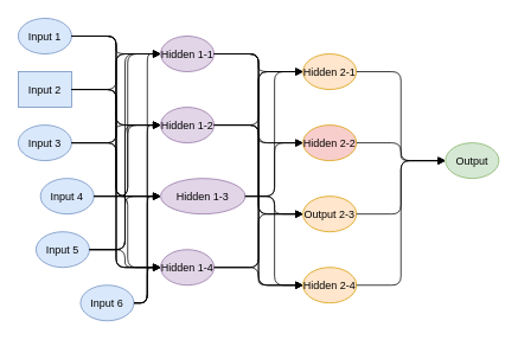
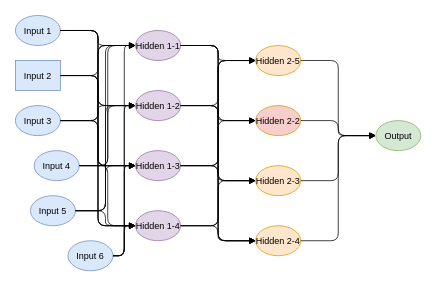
  <mxCell id="0" />
  <mxCell id="1" parent="0" />
  <mxCell id="2" value="Input 1" style="ellipse;fillColor=#dae8fc;strokeColor=#6c8ebf;" parent="1" vertex="1"><mxGeometry x="20" y="20" width="60" height="40" as="geometry" /></mxCell>
  <mxCell id="3" value="Input 2" style="fillColor=#dae8fc;strokeColor=#6c8ebf;rounded=0;" parent="1" vertex="1"><mxGeometry x="20" y="80" width="60" height="40" as="geometry" /></mxCell>
  <mxCell id="4" value="Input 3" style="ellipse;fillColor=#dae8fc;strokeColor=#6c8ebf;" parent="1" vertex="1"><mxGeometry x="20" y="140" width="60" height="40" as="geometry" /></mxCell>
  <mxCell id="5" value="Input 4" style="ellipse;fillColor=#dae8fc;strokeColor=#6c8ebf;" parent="1" vertex="1"><mxGeometry x="45" y="200" width="60" height="40" as="geometry" /></mxCell>
  <mxCell id="6" value="Input 5" style="ellipse;fillColor=#dae8fc;strokeColor=#6c8ebf;" parent="1" vertex="1"><mxGeometry x="40" y="260" width="60" height="40" as="geometry" /></mxCell>
  <mxCell id="7" value="Input 6" style="ellipse;fillColor=#dae8fc;strokeColor=#6c8ebf;" parent="1" vertex="1"><mxGeometry x="90" y="320" width="60" height="40" as="geometry" /></mxCell>
  <mxCell id="8" value="Hidden 1-1" style="ellipse;fillColor=#e1d5e7;strokeColor=#9673a6;" parent="1" vertex="1"><mxGeometry x="180" y="40" width="60" height="40" as="geometry" /></mxCell>
  <mxCell id="9" value="Hidden 1-2" style="ellipse;fillColor=#e1d5e7;strokeColor=#9673a6;" parent="1" vertex="1"><mxGeometry x="180" y="120" width="60" height="40" as="geometry" /></mxCell>
- <mxCell id="10" value="Hidden 1-3" style="ellipse;fillColor=#e1d5e7;strokeColor=#9673a6;" parent="1" vertex="1"><mxGeometry x="180" y="200" width="95" height="40" as="geometry" /></mxCell>
+ <mxCell id="10" value="Hidden 1-3" style="ellipse;fillColor=#e1d5e7;strokeColor=#9673a6;" parent="1" vertex="1"><mxGeometry x="180" y="200" width="60" height="40" as="geometry" /></mxCell>
  <mxCell id="11" value="Hidden 1-4" style="ellipse;fillColor=#e1d5e7;strokeColor=#9673a6;" parent="1" vertex="1"><mxGeometry x="180" y="280" width="60" height="40" as="geometry" /></mxCell>
- <mxCell id="12" value="Hidden 2-1" style="ellipse;fillColor=#ffe6cc;strokeColor=#d79b00;" parent="1" vertex="1"><mxGeometry x="340" y="60" width="60" height="40" as="geometry" /></mxCell>
+ <mxCell id="12" value="Hidden 2-5" style="ellipse;fillColor=#ffe6cc;strokeColor=#d79b00;" parent="1" vertex="1"><mxGeometry x="340" y="60" width="60" height="40" as="geometry" /></mxCell>
  <mxCell id="13" value="Hidden 2-2" style="ellipse;fillColor=#f8cecc;strokeColor=#d79b00;" parent="1" vertex="1"><mxGeometry x="340" y="140" width="60" height="40" as="geometry" /></mxCell>
- <mxCell id="14" value="Output 2-3" style="ellipse;fillColor=#ffe6cc;strokeColor=#d79b00;" parent="1" vertex="1"><mxGeometry x="340" y="220" width="60" height="40" as="geometry" /></mxCell>
+ <mxCell id="14" value="Hidden 2-3" style="ellipse;fillColor=#ffe6cc;strokeColor=#d79b00;" parent="1" vertex="1"><mxGeometry x="340" y="220" width="60" height="40" as="geometry" /></mxCell>
  <mxCell id="15" value="Hidden 2-4" style="ellipse;fillColor=#ffe6cc;strokeColor=#d79b00;" parent="1" vertex="1"><mxGeometry x="340" y="300" width="60" height="40" as="geometry" /></mxCell>
  <mxCell id="16" value="Output" style="ellipse;fillColor=#d5e8d4;strokeColor=#82b366;" parent="1" vertex="1"><mxGeometry x="500" y="160" width="60" height="40" as="geometry" /></mxCell>
  <mxCell id="17" style="edgeStyle=elbowEdgeStyle;endArrow=block;" parent="1" source="2" target="8" edge="1"><mxGeometry relative="1" as="geometry" /></mxCell>
  <mxCell id="18" style="edgeStyle=elbowEdgeStyle;endArrow=block;" parent="1" source="2" target="9" edge="1"><mxGeometry relative="1" as="geometry" /></mxCell>
  <mxCell id="19" style="edgeStyle=elbowEdgeStyle;endArrow=block;" parent="1" source="2" target="10" edge="1"><mxGeometry relative="1" as="geometry" /></mxCell>
  <mxCell id="20" style="edgeStyle=elbowEdgeStyle;endArrow=block;" parent="1" target="11" edge="1"><mxGeometry relative="1" as="geometry"><mxPoint x="80" y="40" as="sourcePoint" /></mxGeometry></mxCell>
  <mxCell id="21" style="edgeStyle=elbowEdgeStyle;endArrow=block;" parent="1" source="3" target="8" edge="1"><mxGeometry relative="1" as="geometry" /></mxCell>
  <mxCell id="22" style="edgeStyle=elbowEdgeStyle;endArrow=block;" parent="1" source="3" target="9" edge="1"><mxGeometry relative="1" as="geometry" /></mxCell>
  <mxCell id="23" style="edgeStyle=elbowEdgeStyle;endArrow=block;" parent="1" source="3" target="10" edge="1"><mxGeometry relative="1" as="geometry" /></mxCell>
  <mxCell id="24" style="edgeStyle=elbowEdgeStyle;endArrow=block;" parent="1" source="3" target="11" edge="1"><mxGeometry relative="1" as="geometry" /></mxCell>
  <mxCell id="25" style="edgeStyle=elbowEdgeStyle;endArrow=block;" parent="1" source="4" target="8" edge="1"><mxGeometry relative="1" as="geometry" /></mxCell>
  <mxCell id="26" style="edgeStyle=elbowEdgeStyle;endArrow=block;" parent="1" source="4" target="9" edge="1"><mxGeometry relative="1" as="geometry" /></mxCell>
  <mxCell id="27" style="edgeStyle=elbowEdgeStyle;endArrow=block;" parent="1" source="4" target="10" edge="1"><mxGeometry relative="1" as="geometry" /></mxCell>
  <mxCell id="28" style="edgeStyle=elbowEdgeStyle;endArrow=block;" parent="1" source="4" target="11" edge="1"><mxGeometry relative="1" as="geometry" /></mxCell>
  <mxCell id="29" style="edgeStyle=elbowEdgeStyle;endArrow=block;" parent="1" source="5" target="8" edge="1"><mxGeometry relative="1" as="geometry" /></mxCell>
  <mxCell id="30" style="edgeStyle=elbowEdgeStyle;endArrow=block;" parent="1" source="5" target="9" edge="1"><mxGeometry relative="1" as="geometry" /></mxCell>
  <mxCell id="31" style="edgeStyle=elbowEdgeStyle;endArrow=block;" parent="1" source="5" target="10" edge="1"><mxGeometry relative="1" as="geometry" /></mxCell>
  <mxCell id="32" style="edgeStyle=elbowEdgeStyle;endArrow=block;" parent="1" source="5" target="11" edge="1"><mxGeometry relative="1" as="geometry" /></mxCell>
  <mxCell id="33" style="edgeStyle=elbowEdgeStyle;endArrow=block;" parent="1" source="6" target="8" edge="1"><mxGeometry relative="1" as="geometry" /></mxCell>
  <mxCell id="34" style="edgeStyle=elbowEdgeStyle;endArrow=block;" parent="1" source="6" target="9" edge="1"><mxGeometry relative="1" as="geometry" /></mxCell>
  <mxCell id="35" style="edgeStyle=elbowEdgeStyle;endArrow=block;" parent="1" source="6" target="10" edge="1"><mxGeometry relative="1" as="geometry" /></mxCell>
  <mxCell id="36" style="edgeStyle=elbowEdgeStyle;endArrow=block;" parent="1" source="6" target="11" edge="1"><mxGeometry relative="1" as="geometry" /></mxCell>
  <mxCell id="37" style="edgeStyle=elbowEdgeStyle;endArrow=block;" parent="1" source="7" target="8" edge="1"><mxGeometry relative="1" as="geometry" /></mxCell>
  <mxCell id="38" style="edgeStyle=elbowEdgeStyle;endArrow=block;" parent="1" source="7" target="9" edge="1"><mxGeometry relative="1" as="geometry" /></mxCell>
  <mxCell id="39" style="edgeStyle=elbowEdgeStyle;endArrow=block;" parent="1" source="7" target="10" edge="1"><mxGeometry relative="1" as="geometry" /></mxCell>
  <mxCell id="40" style="edgeStyle=elbowEdgeStyle;endArrow=block;" parent="1" source="7" target="11" edge="1"><mxGeometry relative="1" as="geometry" /></mxCell>
  <mxCell id="41" style="edgeStyle=elbowEdgeStyle;endArrow=block;" parent="1" source="8" target="12" edge="1"><mxGeometry relative="1" as="geometry" /></mxCell>
  <mxCell id="42" style="edgeStyle=elbowEdgeStyle;endArrow=block;" parent="1" source="8" target="13" edge="1"><mxGeometry relative="1" as="geometry" /></mxCell>
  <mxCell id="43" style="edgeStyle=elbowEdgeStyle;endArrow=block;" parent="1" source="8" target="14" edge="1"><mxGeometry relative="1" as="geometry" /></mxCell>
  <mxCell id="44" style="edgeStyle=elbowEdgeStyle;endArrow=block;" parent="1" source="8" target="15" edge="1"><mxGeometry relative="1" as="geometry" /></mxCell>
  <mxCell id="45" style="edgeStyle=elbowEdgeStyle;endArrow=block;" parent="1" source="9" target="12" edge="1"><mxGeometry relative="1" as="geometry" /></mxCell>
  <mxCell id="46" style="edgeStyle=elbowEdgeStyle;endArrow=block;" parent="1" source="9" target="13" edge="1"><mxGeometry relative="1" as="geometry" /></mxCell>
  <mxCell id="47" style="edgeStyle=elbowEdgeStyle;endArrow=block;" parent="1" source="9" target="14" edge="1"><mxGeometry relative="1" as="geometry" /></mxCell>
  <mxCell id="48" style="edgeStyle=elbowEdgeStyle;endArrow=block;" parent="1" source="9" target="15" edge="1"><mxGeometry relative="1" as="geometry" /></mxCell>
  <mxCell id="49" style="edgeStyle=elbowEdgeStyle;endArrow=block;" parent="1" source="10" target="12" edge="1"><mxGeometry relative="1" as="geometry" /></mxCell>
  <mxCell id="50" style="edgeStyle=elbowEdgeStyle;endArrow=block;" parent="1" source="10" target="13" edge="1"><mxGeometry relative="1" as="geometry" /></mxCell>
  <mxCell id="51" style="edgeStyle=elbowEdgeStyle;endArrow=block;" parent="1" source="10" target="14" edge="1"><mxGeometry relative="1" as="geometry" /></mxCell>
  <mxCell id="52" style="edgeStyle=elbowEdgeStyle;endArrow=block;" parent="1" source="10" target="15" edge="1"><mxGeometry relative="1" as="geometry" /></mxCell>
  <mxCell id="53" style="edgeStyle=elbowEdgeStyle;endArrow=block;" parent="1" source="11" target="12" edge="1"><mxGeometry relative="1" as="geometry" /></mxCell>
  <mxCell id="54" style="edgeStyle=elbowEdgeStyle;endArrow=block;" parent="1" source="11" target="14" edge="1"><mxGeometry relative="1" as="geometry" /></mxCell>
  <mxCell id="55" style="edgeStyle=elbowEdgeStyle;endArrow=block;" parent="1" source="11" target="15" edge="1"><mxGeometry relative="1" as="geometry" /></mxCell>
  <mxCell id="56" style="edgeStyle=elbowEdgeStyle;endArrow=block;" parent="1" source="12" target="16" edge="1"><mxGeometry relative="1" as="geometry" /></mxCell>
  <mxCell id="57" style="edgeStyle=elbowEdgeStyle;endArrow=block;" parent="1" source="13" target="16" edge="1"><mxGeometry relative="1" as="geometry" /></mxCell>
  <mxCell id="58" style="edgeStyle=elbowEdgeStyle;endArrow=block;" parent="1" source="14" target="16" edge="1"><mxGeometry relative="1" as="geometry" /></mxCell>
  <mxCell id="59" style="edgeStyle=elbowEdgeStyle;endArrow=block;" parent="1" source="15" target="16" edge="1"><mxGeometry relative="1" as="geometry" /></mxCell>
